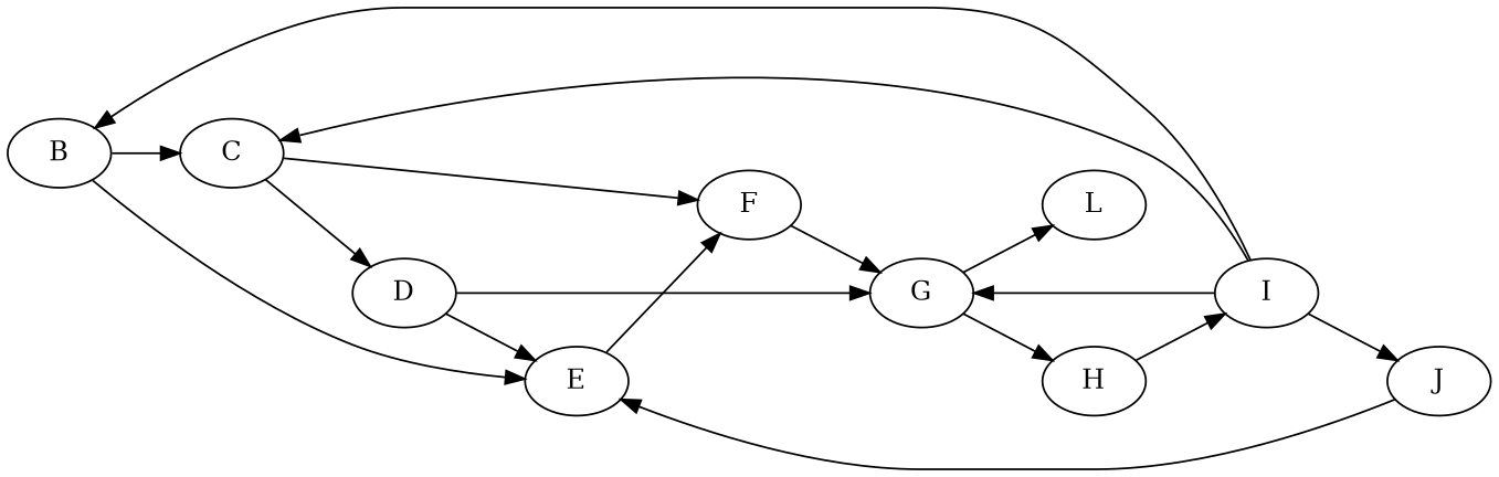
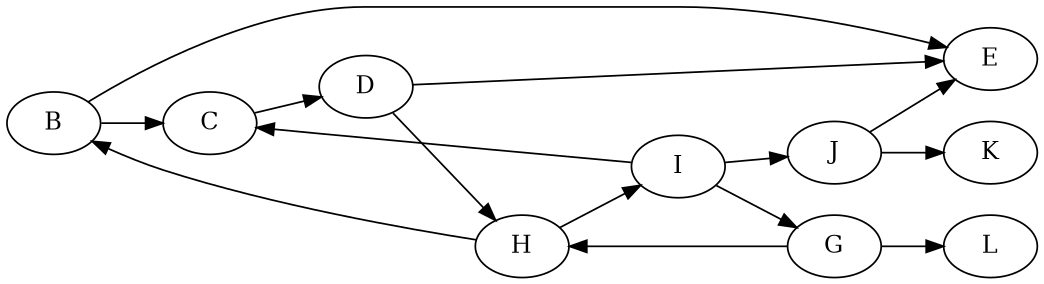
  digraph {
    rankdir=LR
    B
    C
    E
    D
-   F
    H
    G
    I
    L
    J
+   K
    B -> C
    B -> E
    C -> D
-   C -> F
-   E -> F
    D -> E
-   D -> G
-   F -> G
-   I -> B
+   D -> H
+   H -> B
    H -> I
    G -> H
    G -> L
    I -> C
    I -> G
    I -> J
    J -> E
+   J -> K
  }
